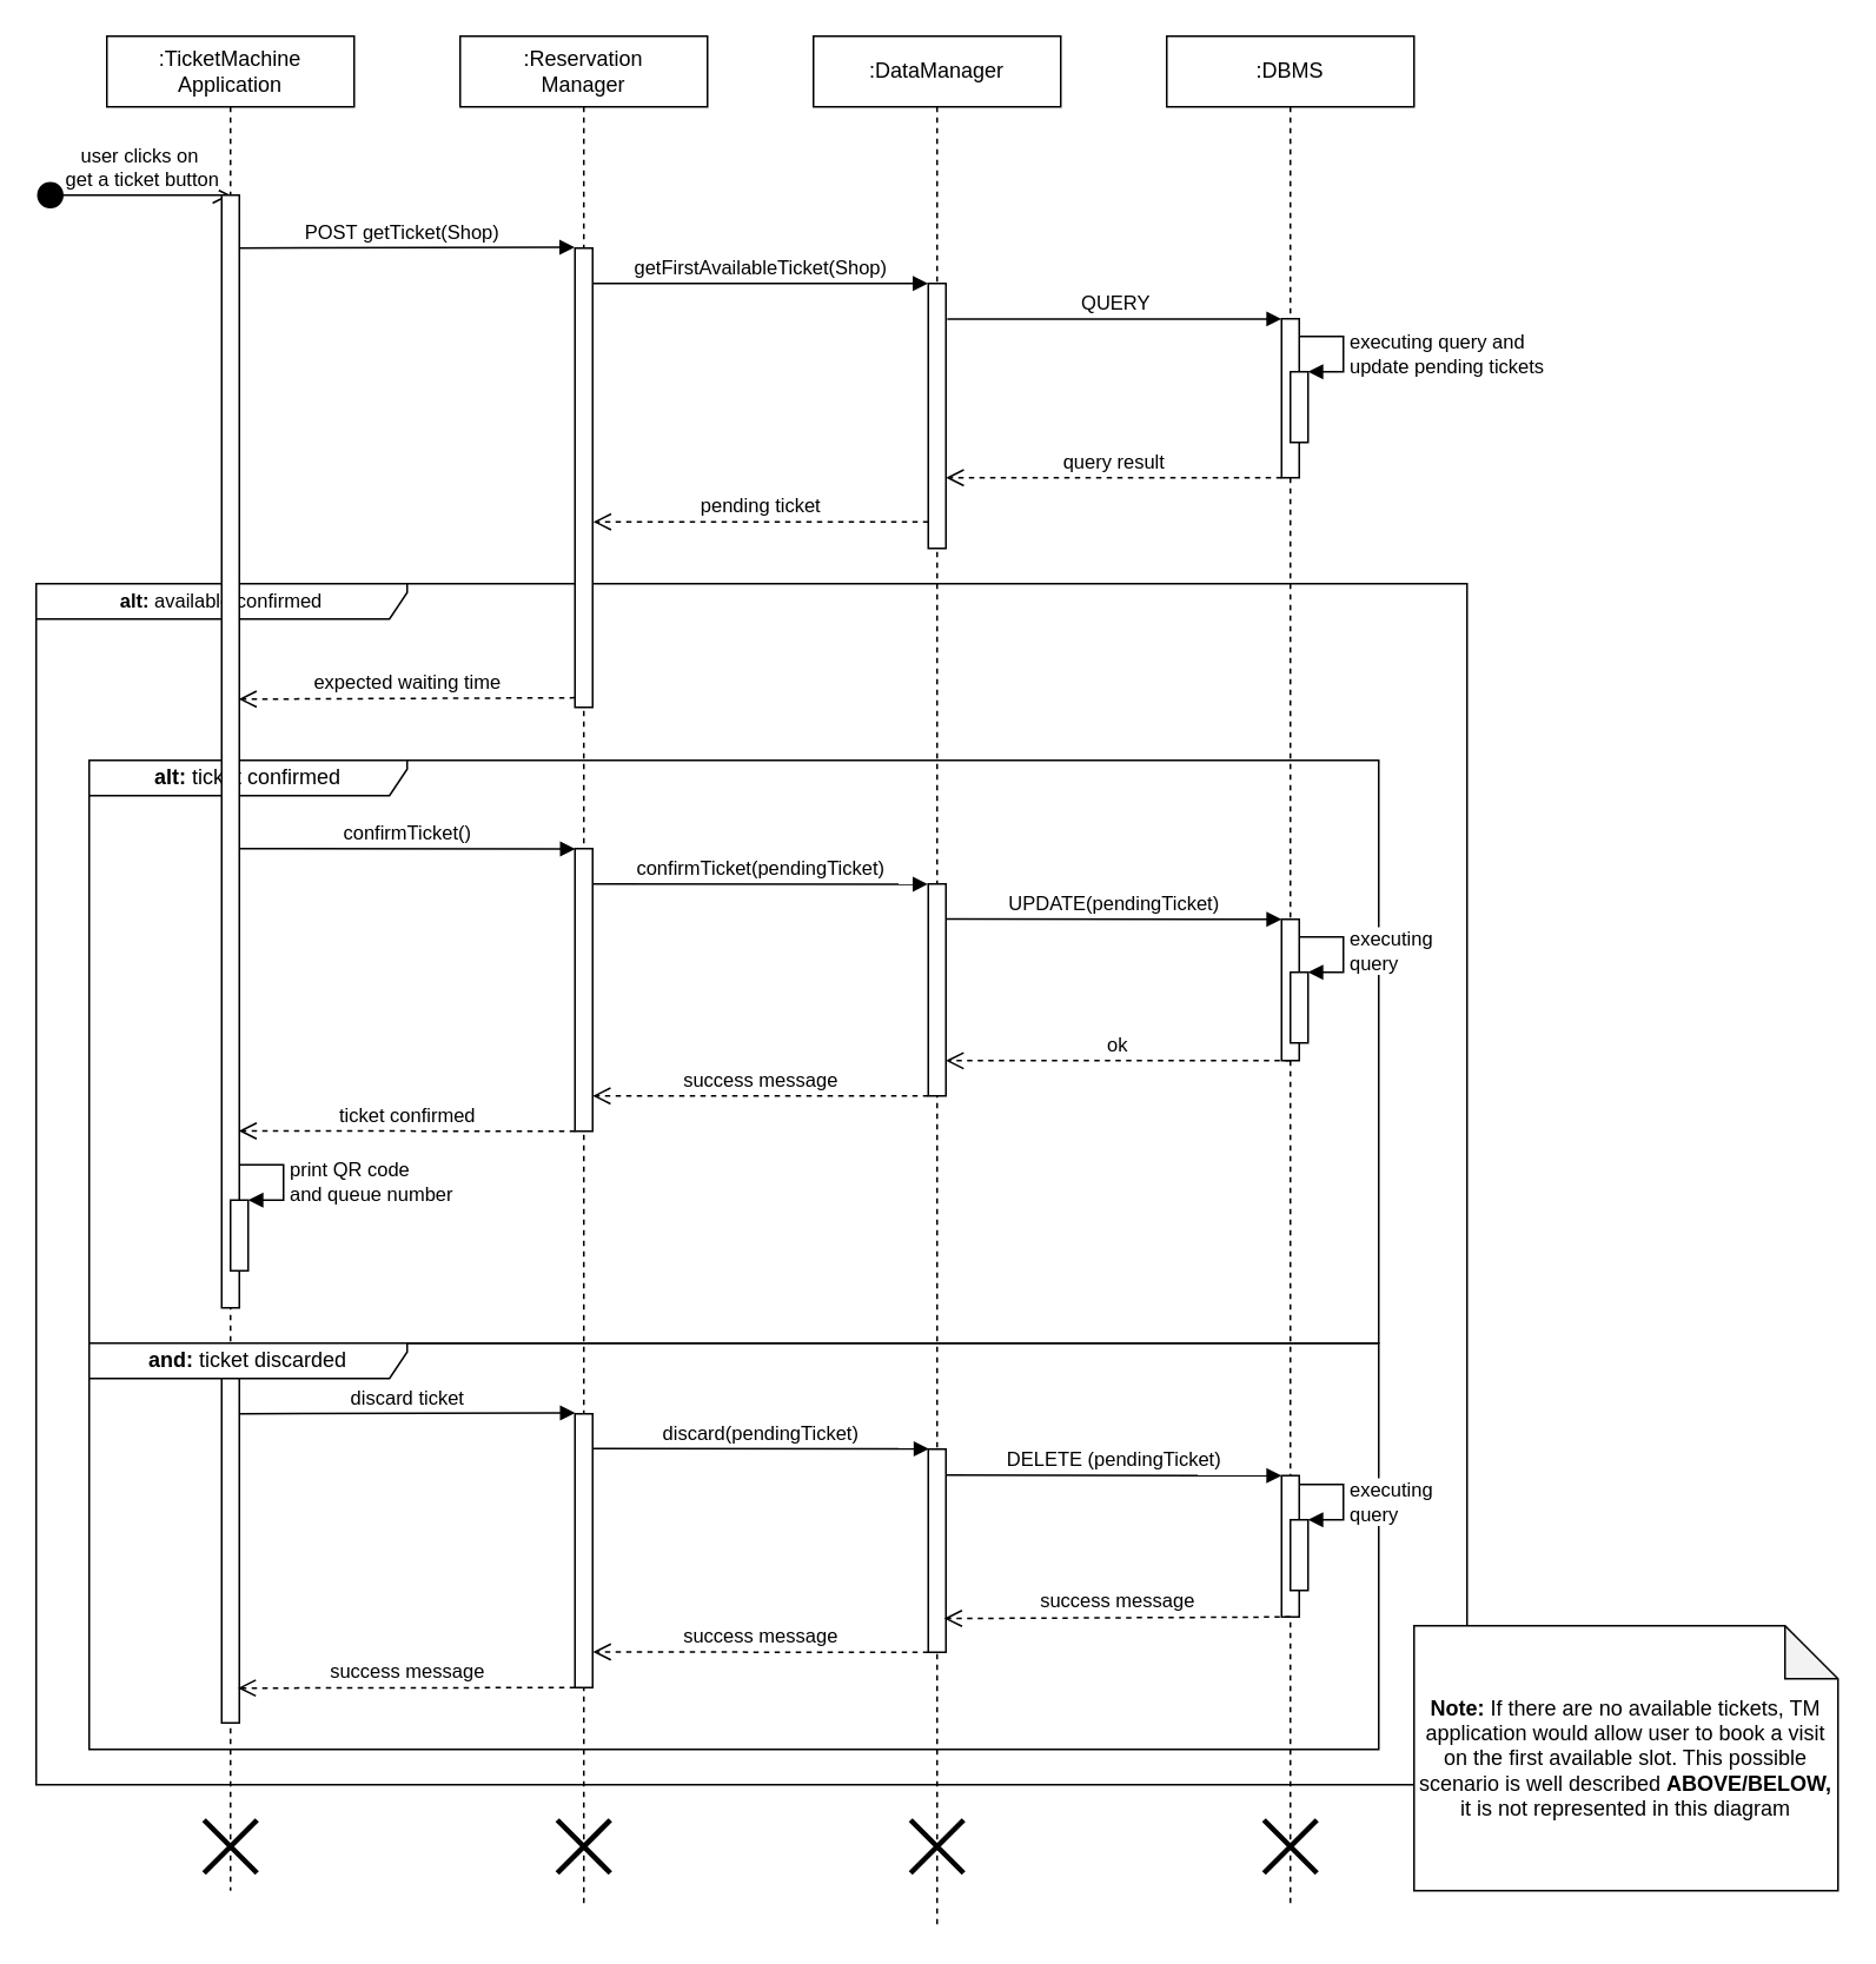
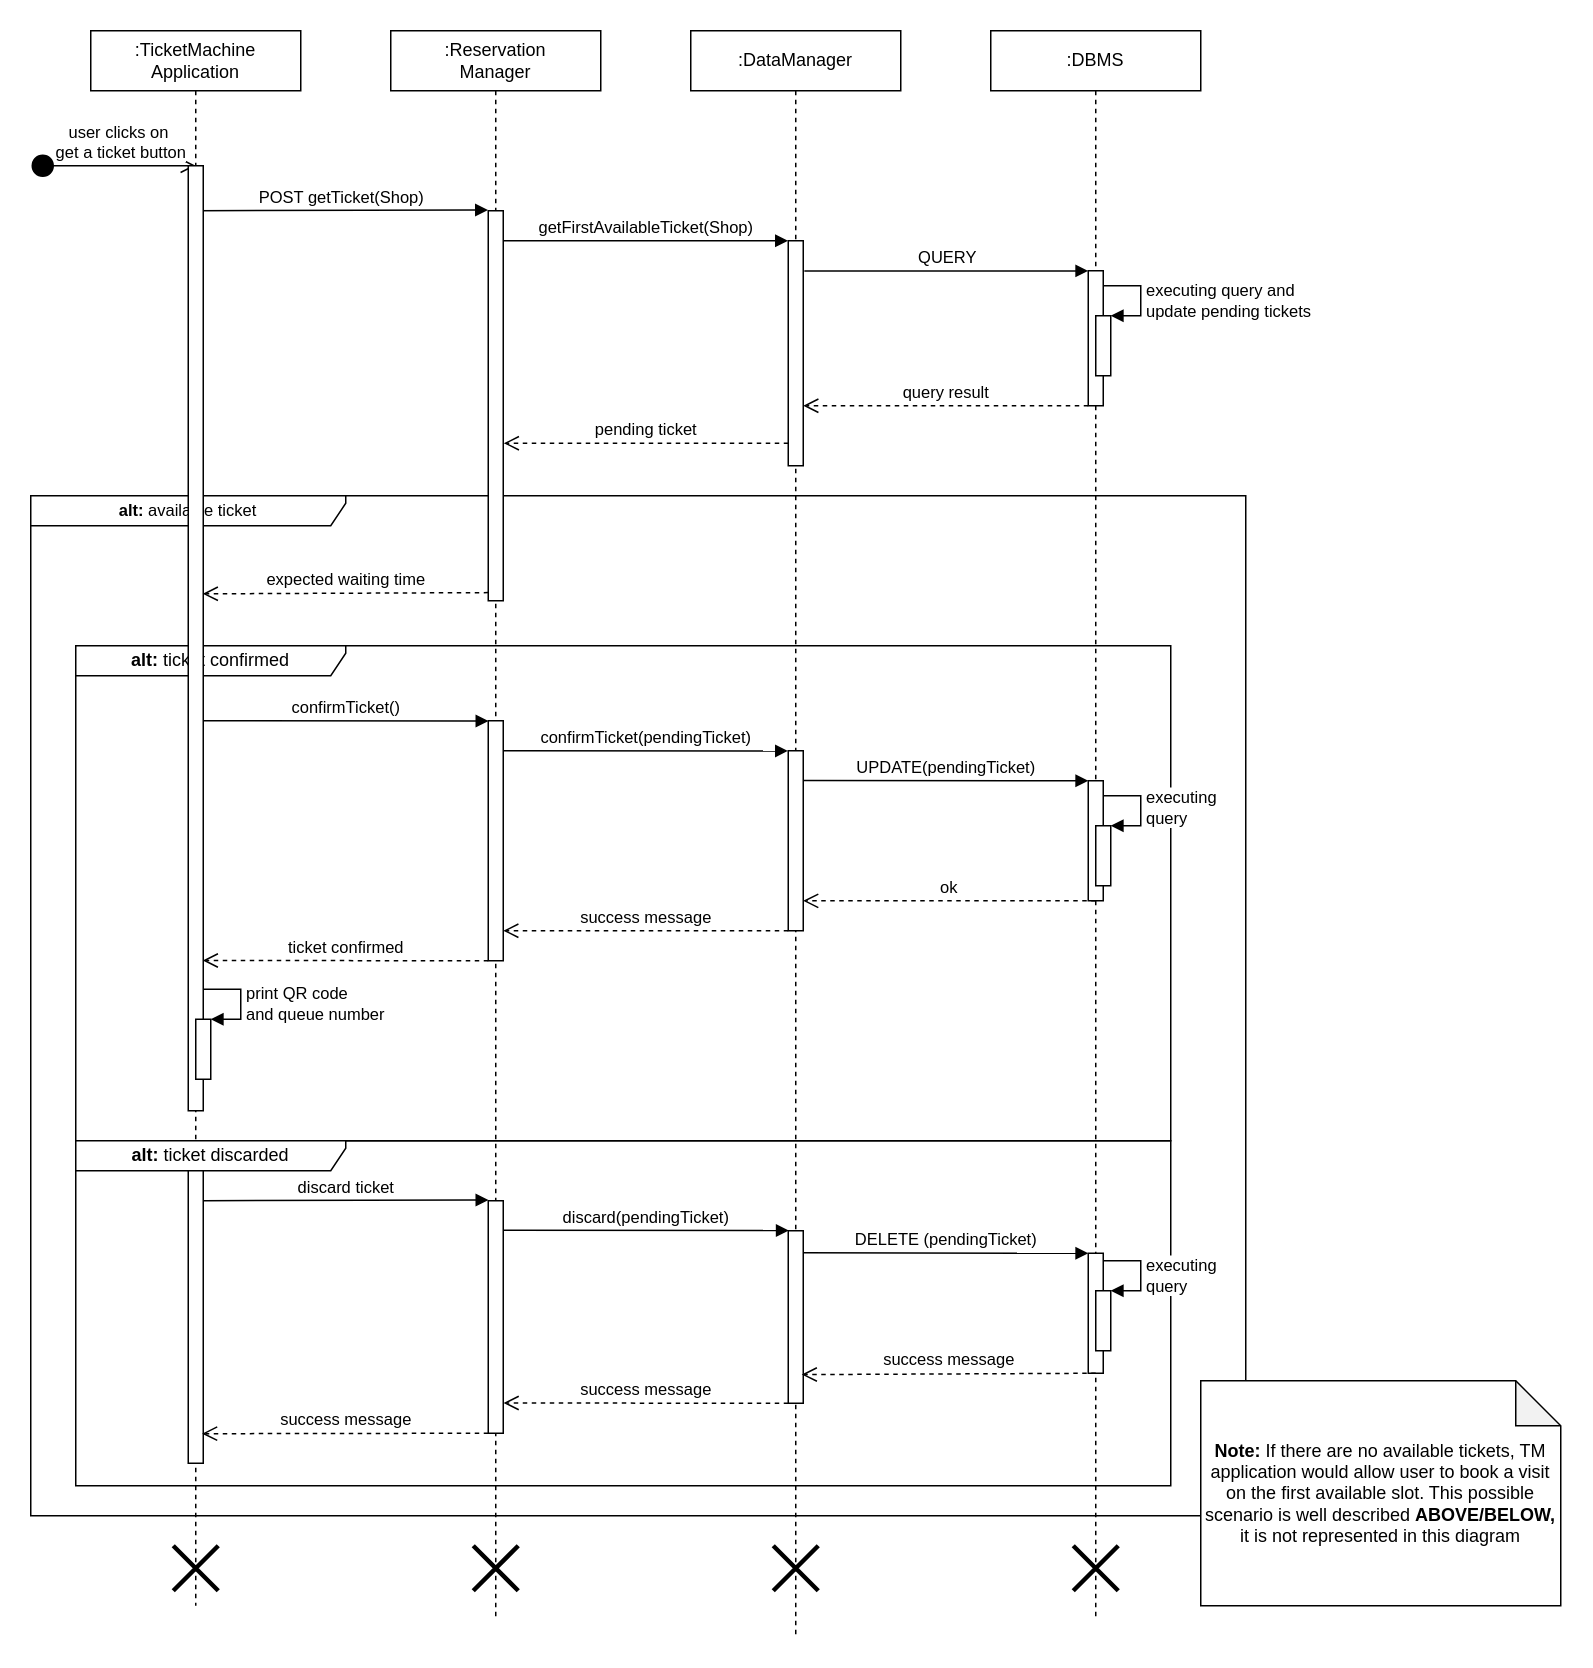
  <mxCell id="0" />
  <mxCell id="1" parent="0" />
  <mxCell id="2" value="&lt;b&gt;alt: &lt;/b&gt;ticket confirmed" style="shape=umlFrame;whiteSpace=wrap;html=1;width=180;height=20;" vertex="1" parent="1"><mxGeometry x="50" y="430" width="730" height="330" as="geometry" /></mxCell>
- <mxCell id="3" value="&lt;font style=&quot;font-size: 11px&quot;&gt;&lt;b&gt;alt: &lt;/b&gt;available confirmed&lt;/font&gt;" style="shape=umlFrame;whiteSpace=wrap;html=1;width=210;height=20;" vertex="1" parent="1"><mxGeometry x="20" y="330" width="810" height="680" as="geometry" /></mxCell>
+ <mxCell id="3" value="&lt;font style=&quot;font-size: 11px&quot;&gt;&lt;b&gt;alt: &lt;/b&gt;available ticket&lt;/font&gt;" style="shape=umlFrame;whiteSpace=wrap;html=1;width=210;height=20;" vertex="1" parent="1"><mxGeometry x="20" y="330" width="810" height="680" as="geometry" /></mxCell>
  <mxCell id="4" value=":Reservation&lt;br&gt;Manager" style="shape=umlLifeline;perimeter=lifelinePerimeter;whiteSpace=wrap;html=1;container=1;collapsible=0;recursiveResize=0;outlineConnect=0;" vertex="1" parent="1"><mxGeometry x="260" y="20" width="140" height="1060" as="geometry" /></mxCell>
  <mxCell id="5" value="" style="shape=umlDestroy;whiteSpace=wrap;html=1;strokeWidth=3;" vertex="1" parent="4"><mxGeometry x="55" y="1010" width="30" height="30" as="geometry" /></mxCell>
  <mxCell id="6" value=":TicketMachine&lt;br&gt;Application" style="shape=umlLifeline;perimeter=lifelinePerimeter;whiteSpace=wrap;html=1;container=1;collapsible=0;recursiveResize=0;outlineConnect=0;" vertex="1" parent="1"><mxGeometry x="60" y="20" width="140" height="1050" as="geometry" /></mxCell>
  <mxCell id="7" value="" style="shape=umlDestroy;whiteSpace=wrap;html=1;strokeWidth=3;" vertex="1" parent="6"><mxGeometry x="55" y="1010" width="30" height="30" as="geometry" /></mxCell>
  <mxCell id="8" value=":DataManager" style="shape=umlLifeline;perimeter=lifelinePerimeter;whiteSpace=wrap;html=1;container=1;collapsible=0;recursiveResize=0;outlineConnect=0;" vertex="1" parent="1"><mxGeometry x="460" y="20" width="140" height="1070" as="geometry" /></mxCell>
  <mxCell id="9" value="" style="shape=umlDestroy;whiteSpace=wrap;html=1;strokeWidth=3;" vertex="1" parent="8"><mxGeometry x="55" y="1010" width="30" height="30" as="geometry" /></mxCell>
  <mxCell id="10" value=":DBMS" style="shape=umlLifeline;perimeter=lifelinePerimeter;whiteSpace=wrap;html=1;container=1;collapsible=0;recursiveResize=0;outlineConnect=0;" vertex="1" parent="1"><mxGeometry x="660" y="20" width="140" height="1060" as="geometry" /></mxCell>
  <mxCell id="11" value="" style="shape=umlDestroy;whiteSpace=wrap;html=1;strokeWidth=3;" vertex="1" parent="10"><mxGeometry x="55" y="1010" width="30" height="30" as="geometry" /></mxCell>
  <mxCell id="12" value="user clicks on&amp;nbsp;&lt;br&gt;get a ticket button" style="html=1;verticalAlign=bottom;startArrow=circle;startFill=1;endArrow=open;startSize=6;endSize=8;" edge="1" parent="1"><mxGeometry x="0.091" width="80" relative="1" as="geometry"><mxPoint x="20" y="110" as="sourcePoint" /><mxPoint x="130" y="110" as="targetPoint" /><mxPoint as="offset" /></mxGeometry></mxCell>
  <mxCell id="13" value="POST getTicket(Shop)" style="html=1;verticalAlign=bottom;endArrow=block;entryX=-0.02;entryY=-0.002;entryDx=0;entryDy=0;entryPerimeter=0;" edge="1" parent="1" target="18"><mxGeometry width="80" relative="1" as="geometry"><mxPoint x="130" y="140" as="sourcePoint" /><mxPoint x="210" y="140" as="targetPoint" /></mxGeometry></mxCell>
  <mxCell id="14" value="getFirstAvailableTicket(Shop)" style="html=1;verticalAlign=bottom;endArrow=block;entryX=-0.02;entryY=0;entryDx=0;entryDy=0;entryPerimeter=0;" edge="1" parent="1" target="17"><mxGeometry width="80" relative="1" as="geometry"><mxPoint x="335" y="160" as="sourcePoint" /><mxPoint x="415" y="160" as="targetPoint" /></mxGeometry></mxCell>
  <mxCell id="15" value="QUERY" style="html=1;verticalAlign=bottom;endArrow=block;exitX=1.073;exitY=0.134;exitDx=0;exitDy=0;exitPerimeter=0;" edge="1" parent="1" source="17" target="16"><mxGeometry width="80" relative="1" as="geometry"><mxPoint x="600" y="180" as="sourcePoint" /><mxPoint x="680" y="180" as="targetPoint" /></mxGeometry></mxCell>
  <mxCell id="16" value="" style="html=1;points=[];perimeter=orthogonalPerimeter;" vertex="1" parent="1"><mxGeometry x="725" y="180" width="10" height="90" as="geometry" /></mxCell>
  <mxCell id="17" value="" style="html=1;points=[];perimeter=orthogonalPerimeter;" vertex="1" parent="1"><mxGeometry x="525" y="160" width="10" height="150" as="geometry" /></mxCell>
  <mxCell id="18" value="" style="html=1;points=[];perimeter=orthogonalPerimeter;" vertex="1" parent="1"><mxGeometry x="325" y="140" width="10" height="260" as="geometry" /></mxCell>
  <mxCell id="19" value="" style="html=1;points=[];perimeter=orthogonalPerimeter;" vertex="1" parent="1"><mxGeometry x="125" y="110" width="10" height="630" as="geometry" /></mxCell>
  <mxCell id="20" value="" style="html=1;points=[];perimeter=orthogonalPerimeter;" vertex="1" parent="1"><mxGeometry x="730" y="210" width="10" height="40" as="geometry" /></mxCell>
  <mxCell id="21" value="executing query and&lt;br&gt;update pending tickets" style="edgeStyle=orthogonalEdgeStyle;html=1;align=left;spacingLeft=2;endArrow=block;rounded=0;entryX=1;entryY=0;" edge="1" target="20" parent="1"><mxGeometry x="0.077" relative="1" as="geometry"><mxPoint x="735" y="190" as="sourcePoint" /><Array as="points"><mxPoint x="760" y="190" /></Array><mxPoint as="offset" /></mxGeometry></mxCell>
  <mxCell id="22" value="query result" style="html=1;verticalAlign=bottom;endArrow=open;dashed=1;endSize=8;" edge="1" parent="1"><mxGeometry relative="1" as="geometry"><mxPoint x="725" y="270" as="sourcePoint" /><mxPoint x="535" y="270" as="targetPoint" /></mxGeometry></mxCell>
  <mxCell id="23" value="pending ticket" style="html=1;verticalAlign=bottom;endArrow=open;dashed=1;endSize=8;" edge="1" parent="1"><mxGeometry relative="1" as="geometry"><mxPoint x="525" y="295" as="sourcePoint" /><mxPoint x="335.366" y="295" as="targetPoint" /></mxGeometry></mxCell>
  <mxCell id="24" value="confirmTicket(pendingTicket)" style="html=1;verticalAlign=bottom;endArrow=block;entryX=-0.02;entryY=0.001;entryDx=0;entryDy=0;entryPerimeter=0;" edge="1" parent="1" target="25"><mxGeometry width="80" relative="1" as="geometry"><mxPoint x="335" y="500" as="sourcePoint" /><mxPoint x="475" y="500" as="targetPoint" /></mxGeometry></mxCell>
  <mxCell id="25" value="" style="html=1;points=[];perimeter=orthogonalPerimeter;" vertex="1" parent="1"><mxGeometry x="525" y="500" width="10" height="120" as="geometry" /></mxCell>
  <mxCell id="26" value="UPDATE(pendingTicket)" style="html=1;verticalAlign=bottom;endArrow=block;exitX=1.02;exitY=0.165;exitDx=0;exitDy=0;exitPerimeter=0;" edge="1" parent="1" source="25" target="27"><mxGeometry width="80" relative="1" as="geometry"><mxPoint x="580" y="520" as="sourcePoint" /><mxPoint x="660" y="520" as="targetPoint" /></mxGeometry></mxCell>
  <mxCell id="27" value="" style="html=1;points=[];perimeter=orthogonalPerimeter;" vertex="1" parent="1"><mxGeometry x="725" y="520" width="10" height="80" as="geometry" /></mxCell>
  <mxCell id="28" value="" style="html=1;points=[];perimeter=orthogonalPerimeter;" vertex="1" parent="1"><mxGeometry x="730" y="550" width="10" height="40" as="geometry" /></mxCell>
  <mxCell id="29" value="executing&lt;br&gt;query" style="edgeStyle=orthogonalEdgeStyle;html=1;align=left;spacingLeft=2;endArrow=block;rounded=0;entryX=1;entryY=0;" edge="1" target="28" parent="1"><mxGeometry relative="1" as="geometry"><mxPoint x="735" y="530" as="sourcePoint" /><Array as="points"><mxPoint x="760" y="530" /></Array></mxGeometry></mxCell>
  <mxCell id="30" value="ok" style="html=1;verticalAlign=bottom;endArrow=open;dashed=1;endSize=8;entryX=0.993;entryY=0.834;entryDx=0;entryDy=0;entryPerimeter=0;" edge="1" parent="1" target="25"><mxGeometry relative="1" as="geometry"><mxPoint x="730" y="600" as="sourcePoint" /><mxPoint x="650" y="600" as="targetPoint" /></mxGeometry></mxCell>
  <mxCell id="31" value="success message" style="html=1;verticalAlign=bottom;endArrow=open;dashed=1;endSize=8;" edge="1" parent="1" target="38"><mxGeometry relative="1" as="geometry"><mxPoint x="525" y="620" as="sourcePoint" /><mxPoint x="445" y="620" as="targetPoint" /><mxPoint as="offset" /></mxGeometry></mxCell>
  <mxCell id="32" value="ticket confirmed" style="html=1;verticalAlign=bottom;endArrow=open;dashed=1;endSize=8;entryX=0.967;entryY=0.841;entryDx=0;entryDy=0;entryPerimeter=0;" edge="1" parent="1" target="19"><mxGeometry relative="1" as="geometry"><mxPoint x="325" y="640" as="sourcePoint" /><mxPoint x="245" y="640" as="targetPoint" /></mxGeometry></mxCell>
  <mxCell id="33" value="" style="html=1;points=[];perimeter=orthogonalPerimeter;" vertex="1" parent="1"><mxGeometry x="130" y="679" width="10" height="40" as="geometry" /></mxCell>
  <mxCell id="34" value="print QR code&lt;br&gt;and queue number" style="edgeStyle=orthogonalEdgeStyle;html=1;align=left;spacingLeft=2;endArrow=block;rounded=0;entryX=1;entryY=0;" edge="1" target="33" parent="1"><mxGeometry x="0.077" relative="1" as="geometry"><mxPoint x="135" y="659" as="sourcePoint" /><Array as="points"><mxPoint x="160" y="659" /></Array><mxPoint as="offset" /></mxGeometry></mxCell>
  <mxCell id="35" value="&lt;div&gt;&lt;b&gt;Note: &lt;/b&gt;&lt;span&gt;If there are no available tickets, TM application would allow user to book a visit on the first available slot. This possible scenario is well described &lt;/span&gt;&lt;b&gt;ABOVE/BELOW, &lt;/b&gt;&lt;span&gt;it is&amp;nbsp;not represented in this diagram&lt;/span&gt;&lt;/div&gt;" style="shape=note;whiteSpace=wrap;html=1;backgroundOutline=1;darkOpacity=0.05;align=center;" vertex="1" parent="1"><mxGeometry x="800" y="920" width="240" height="150" as="geometry" /></mxCell>
  <mxCell id="36" value="expected waiting time" style="html=1;verticalAlign=bottom;endArrow=open;dashed=1;endSize=8;entryX=0.967;entryY=0.453;entryDx=0;entryDy=0;entryPerimeter=0;" edge="1" parent="1" target="19"><mxGeometry relative="1" as="geometry"><mxPoint x="325" y="394.58" as="sourcePoint" /><mxPoint x="245" y="394.58" as="targetPoint" /></mxGeometry></mxCell>
  <mxCell id="37" value="confirmTicket()" style="html=1;verticalAlign=bottom;endArrow=block;entryX=0.013;entryY=0.001;entryDx=0;entryDy=0;entryPerimeter=0;" edge="1" parent="1" target="38"><mxGeometry width="80" relative="1" as="geometry"><mxPoint x="135" y="480" as="sourcePoint" /><mxPoint x="215" y="480" as="targetPoint" /></mxGeometry></mxCell>
  <mxCell id="38" value="" style="html=1;points=[];perimeter=orthogonalPerimeter;" vertex="1" parent="1"><mxGeometry x="325" y="480" width="10" height="160" as="geometry" /></mxCell>
- <mxCell id="39" value="&lt;b&gt;and: &lt;/b&gt;ticket discarded" style="shape=umlFrame;whiteSpace=wrap;html=1;width=180;height=20;" vertex="1" parent="1"><mxGeometry x="50" y="760" width="730" height="230" as="geometry" /></mxCell>
+ <mxCell id="39" value="&lt;b&gt;alt: &lt;/b&gt;ticket discarded" style="shape=umlFrame;whiteSpace=wrap;html=1;width=180;height=20;" vertex="1" parent="1"><mxGeometry x="50" y="760" width="730" height="230" as="geometry" /></mxCell>
  <mxCell id="40" value="" style="html=1;points=[];perimeter=orthogonalPerimeter;" vertex="1" parent="1"><mxGeometry x="125" y="780" width="10" height="195" as="geometry" /></mxCell>
  <mxCell id="41" value="discard ticket" style="html=1;verticalAlign=bottom;endArrow=block;entryX=0.011;entryY=-0.003;entryDx=0;entryDy=0;entryPerimeter=0;" edge="1" parent="1" target="42"><mxGeometry width="80" relative="1" as="geometry"><mxPoint x="135" y="800" as="sourcePoint" /><mxPoint x="215" y="800" as="targetPoint" /></mxGeometry></mxCell>
  <mxCell id="42" value="" style="html=1;points=[];perimeter=orthogonalPerimeter;" vertex="1" parent="1"><mxGeometry x="325" y="800" width="10" height="155" as="geometry" /></mxCell>
  <mxCell id="43" value="discard(pendingTicket)" style="html=1;verticalAlign=bottom;endArrow=block;entryX=0.033;entryY=-0.001;entryDx=0;entryDy=0;entryPerimeter=0;" edge="1" parent="1" target="44"><mxGeometry width="80" relative="1" as="geometry"><mxPoint x="335" y="819.71" as="sourcePoint" /><mxPoint x="415" y="819.71" as="targetPoint" /></mxGeometry></mxCell>
  <mxCell id="44" value="" style="html=1;points=[];perimeter=orthogonalPerimeter;" vertex="1" parent="1"><mxGeometry x="525" y="820" width="10" height="115" as="geometry" /></mxCell>
  <mxCell id="45" value="DELETE (pendingTicket)" style="html=1;verticalAlign=bottom;endArrow=block;" edge="1" parent="1" target="46"><mxGeometry width="80" relative="1" as="geometry"><mxPoint x="535" y="834.71" as="sourcePoint" /><mxPoint x="615" y="834.71" as="targetPoint" /></mxGeometry></mxCell>
  <mxCell id="46" value="" style="html=1;points=[];perimeter=orthogonalPerimeter;" vertex="1" parent="1"><mxGeometry x="725" y="835" width="10" height="80" as="geometry" /></mxCell>
  <mxCell id="47" value="" style="html=1;points=[];perimeter=orthogonalPerimeter;" vertex="1" parent="1"><mxGeometry x="730" y="860" width="10" height="40" as="geometry" /></mxCell>
  <mxCell id="48" value="executing&lt;br&gt;query" style="edgeStyle=orthogonalEdgeStyle;html=1;align=left;spacingLeft=2;endArrow=block;rounded=0;entryX=1;entryY=0;" edge="1" target="47" parent="1"><mxGeometry x="0.077" relative="1" as="geometry"><mxPoint x="735" y="840" as="sourcePoint" /><Array as="points"><mxPoint x="760" y="840" /></Array><mxPoint as="offset" /></mxGeometry></mxCell>
  <mxCell id="49" value="success message" style="html=1;verticalAlign=bottom;endArrow=open;dashed=1;endSize=8;entryX=0.9;entryY=0.834;entryDx=0;entryDy=0;entryPerimeter=0;" edge="1" parent="1" target="44"><mxGeometry relative="1" as="geometry"><mxPoint x="730" y="915" as="sourcePoint" /><mxPoint x="650" y="915" as="targetPoint" /><mxPoint as="offset" /></mxGeometry></mxCell>
  <mxCell id="50" value="success message" style="html=1;verticalAlign=bottom;endArrow=open;dashed=1;endSize=8;entryX=1.021;entryY=0.87;entryDx=0;entryDy=0;entryPerimeter=0;" edge="1" parent="1" target="42"><mxGeometry relative="1" as="geometry"><mxPoint x="525" y="935" as="sourcePoint" /><mxPoint x="334" y="939" as="targetPoint" /></mxGeometry></mxCell>
  <mxCell id="51" value="success message" style="html=1;verticalAlign=bottom;endArrow=open;dashed=1;endSize=8;entryX=0.921;entryY=0.899;entryDx=0;entryDy=0;entryPerimeter=0;" edge="1" parent="1" target="40"><mxGeometry relative="1" as="geometry"><mxPoint x="325" y="955" as="sourcePoint" /><mxPoint x="245" y="955" as="targetPoint" /></mxGeometry></mxCell>
